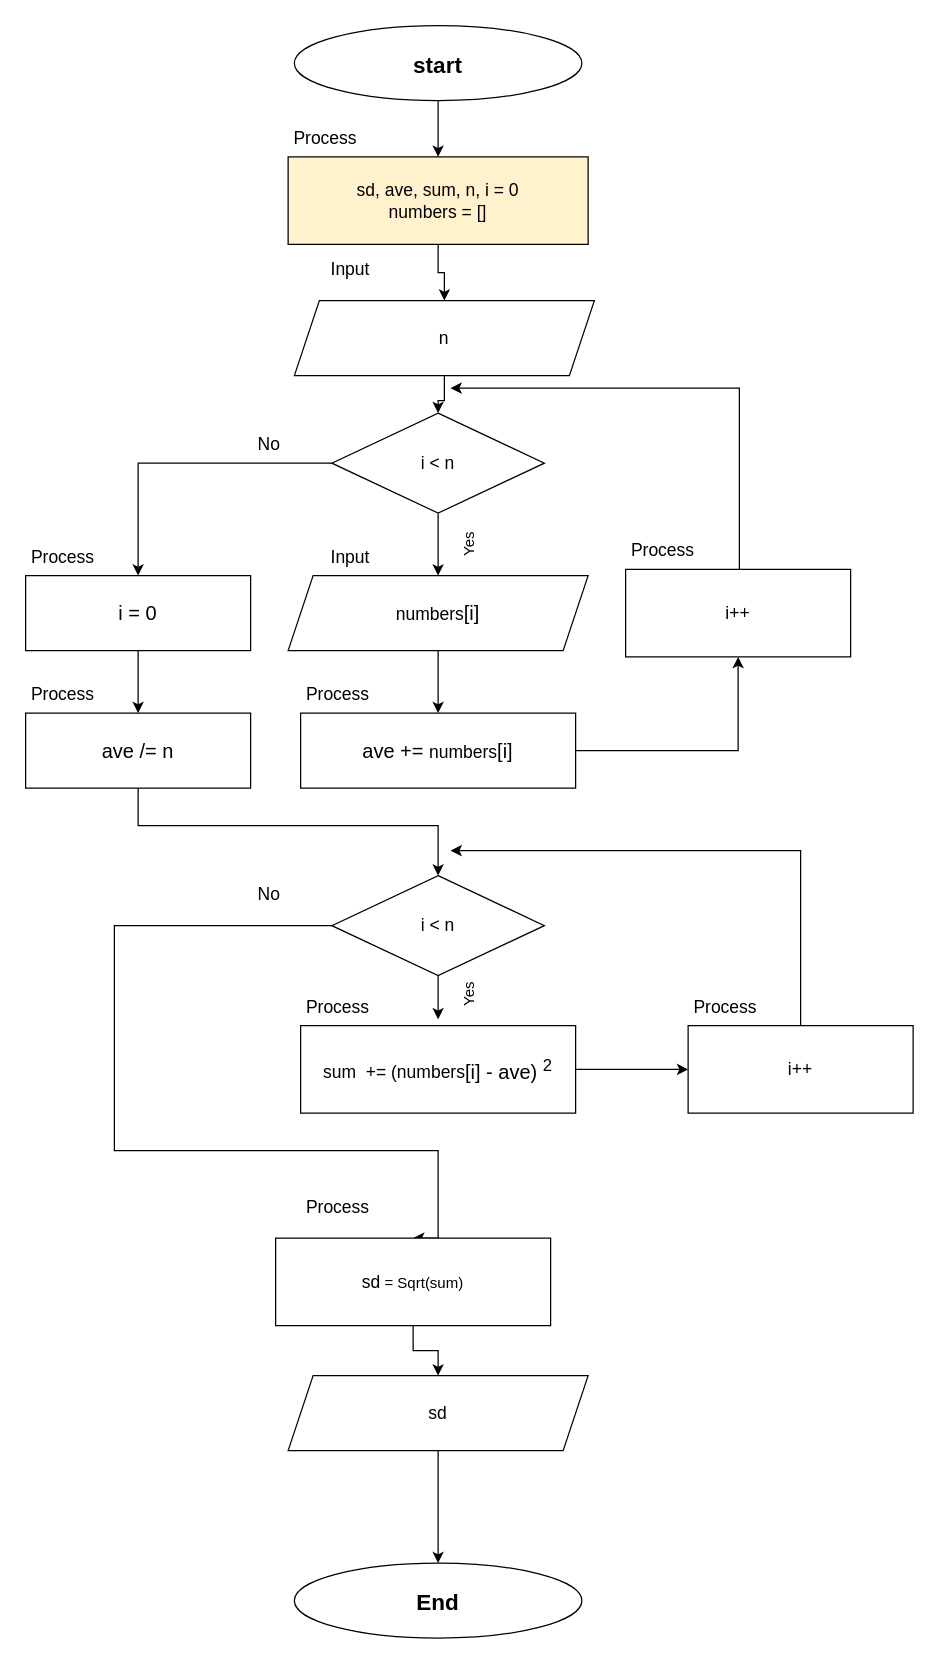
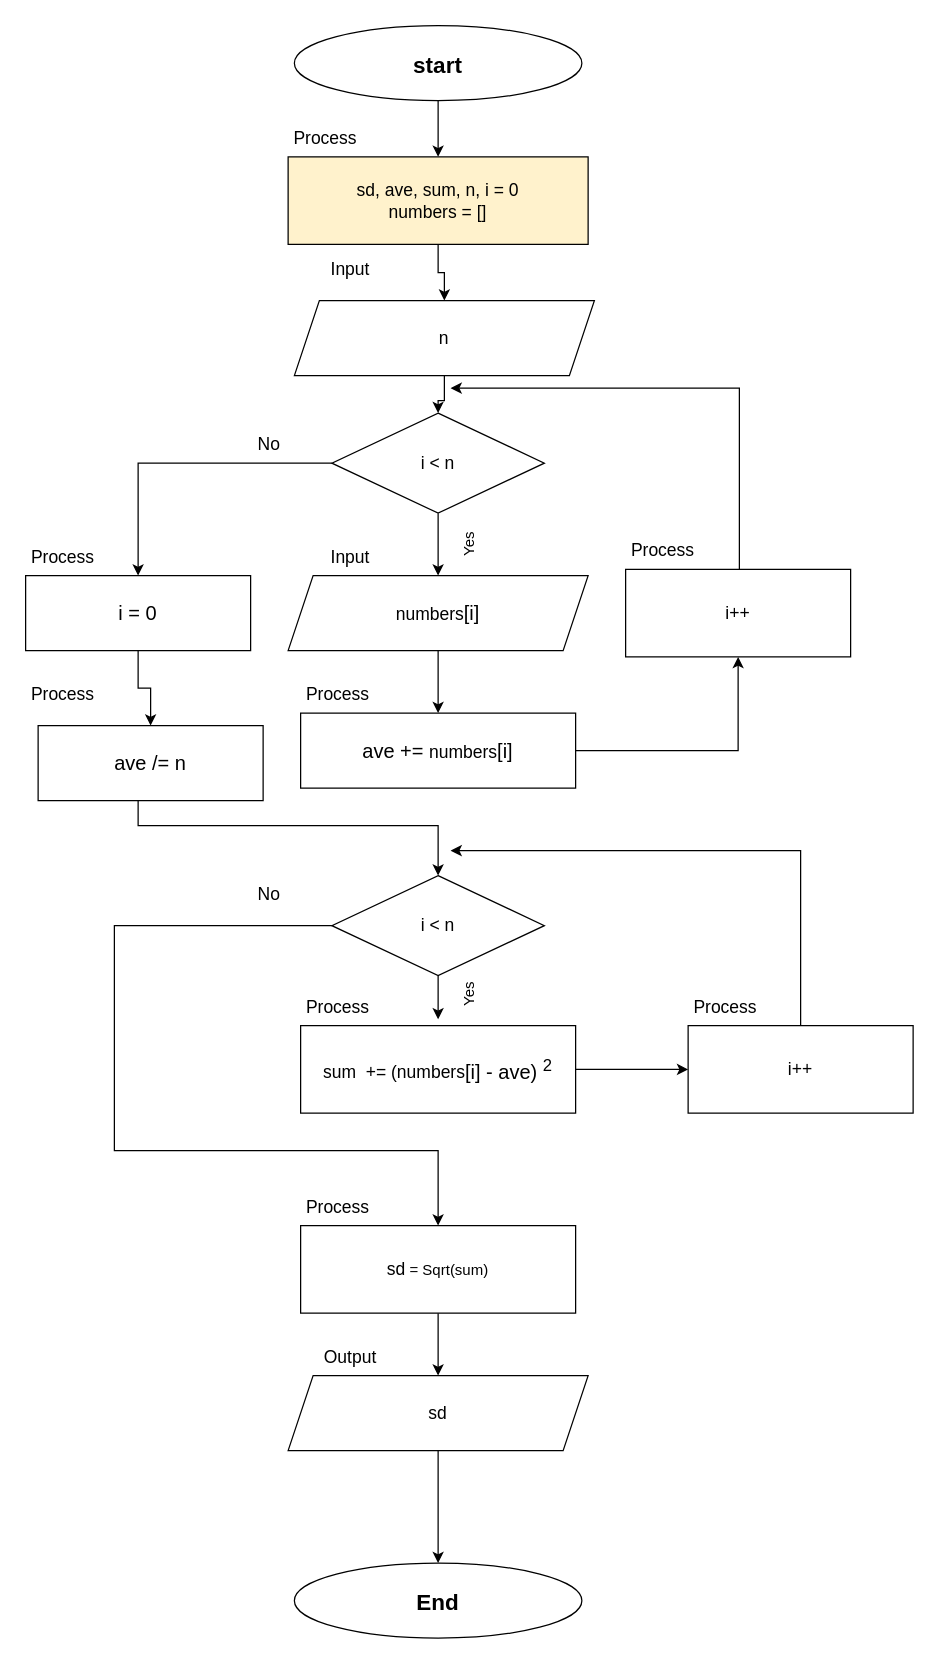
  <mxCell id="0" />
  <mxCell id="1" parent="0" />
  <mxCell id="2" value="" style="edgeStyle=orthogonalEdgeStyle;rounded=0;orthogonalLoop=1;jettySize=auto;html=1;" parent="1" source="3" target="12" edge="1"><mxGeometry relative="1" as="geometry" /></mxCell>
  <mxCell id="3" value="&lt;h1&gt;&lt;font style=&quot;font-size: 18px;&quot;&gt;start&lt;/font&gt;&lt;/h1&gt;" style="ellipse;whiteSpace=wrap;html=1;" parent="1" vertex="1"><mxGeometry x="235" width="230" height="60" as="geometry" y="20" /></mxCell>
  <mxCell id="4" style="edgeStyle=orthogonalEdgeStyle;rounded=0;orthogonalLoop=1;jettySize=auto;html=1;exitX=0.5;exitY=1;exitDx=0;exitDy=0;" parent="1" source="3" target="3" edge="1"><mxGeometry relative="1" as="geometry" /></mxCell>
  <mxCell id="5" value="&lt;font style=&quot;font-size: 14px;&quot;&gt;Input&lt;/font&gt;" style="text;html=1;align=center;verticalAlign=middle;whiteSpace=wrap;rounded=0;" parent="1" vertex="1"><mxGeometry x="250" y="200" width="60" height="30" as="geometry" /></mxCell>
  <mxCell id="6" value="&lt;div&gt;&lt;font style=&quot;font-size: 14px;&quot;&gt;Process&lt;/font&gt;&lt;/div&gt;" style="text;html=1;align=center;verticalAlign=middle;whiteSpace=wrap;rounded=0;" parent="1" vertex="1"><mxGeometry x="230" y="95" width="60" height="30" as="geometry" /></mxCell>
  <mxCell id="7" value="&lt;h1&gt;&lt;font style=&quot;font-size: 18px;&quot;&gt;End&lt;/font&gt;&lt;/h1&gt;" style="ellipse;whiteSpace=wrap;html=1;" parent="1" vertex="1"><mxGeometry x="235" y="1250" width="230" height="60" as="geometry" /></mxCell>
+ <mxCell id="8" value="&lt;font style=&quot;font-size: 14px;&quot;&gt;Output&lt;/font&gt;" style="text;html=1;align=center;verticalAlign=middle;whiteSpace=wrap;rounded=0;" parent="1" vertex="1"><mxGeometry x="250" y="1070" width="60" height="30" as="geometry" /></mxCell>
  <mxCell id="9" value="" style="edgeStyle=orthogonalEdgeStyle;rounded=0;orthogonalLoop=1;jettySize=auto;html=1;" parent="1" source="10" target="15" edge="1"><mxGeometry relative="1" as="geometry" /></mxCell>
  <mxCell id="10" value="&lt;font style=&quot;font-size: 14px;&quot;&gt;n&lt;/font&gt;" style="shape=parallelogram;perimeter=parallelogramPerimeter;whiteSpace=wrap;html=1;fixedSize=1;" parent="1" vertex="1"><mxGeometry x="235" y="240" width="240" height="60" as="geometry" /></mxCell>
  <mxCell id="11" value="" style="edgeStyle=orthogonalEdgeStyle;rounded=0;orthogonalLoop=1;jettySize=auto;html=1;" parent="1" source="12" target="10" edge="1"><mxGeometry relative="1" as="geometry" /></mxCell>
  <mxCell id="12" value="&lt;font style=&quot;font-size: 14px;&quot;&gt;sd, ave, sum, n, i = 0&lt;br&gt;numbers = []&lt;br&gt;&lt;/font&gt;" style="rounded=0;whiteSpace=wrap;html=1;fillColor=#fff2cc;" parent="1" vertex="1"><mxGeometry x="230" y="125" width="240" height="70" as="geometry" /></mxCell>
  <mxCell id="13" value="" style="edgeStyle=orthogonalEdgeStyle;rounded=0;orthogonalLoop=1;jettySize=auto;html=1;" edge="1" parent="1" source="15" target="22"><mxGeometry relative="1" as="geometry" /></mxCell>
  <mxCell id="14" value="" style="edgeStyle=orthogonalEdgeStyle;rounded=0;orthogonalLoop=1;jettySize=auto;html=1;entryX=0.5;entryY=0;entryDx=0;entryDy=0;" edge="1" parent="1" source="15" target="31"><mxGeometry relative="1" as="geometry"><mxPoint x="160" y="370" as="targetPoint" /></mxGeometry></mxCell>
  <mxCell id="15" value="&lt;font style=&quot;font-size: 14px;&quot;&gt;i &amp;lt; n&lt;/font&gt;" style="rhombus;whiteSpace=wrap;html=1;" parent="1" vertex="1"><mxGeometry x="265" y="330" width="170" height="80" as="geometry" /></mxCell>
  <mxCell id="16" value="&lt;font style=&quot;font-size: 14px;&quot;&gt;No&lt;/font&gt;" style="text;html=1;align=center;verticalAlign=middle;whiteSpace=wrap;rounded=0;" parent="1" vertex="1"><mxGeometry x="185" y="700" width="60" height="30" as="geometry" /></mxCell>
  <mxCell id="17" value="Yes" style="text;html=1;align=center;verticalAlign=middle;whiteSpace=wrap;rounded=0;rotation=270;" parent="1" vertex="1"><mxGeometry x="360" y="420" width="30" height="30" as="geometry" /></mxCell>
  <mxCell id="18" value="" style="edgeStyle=orthogonalEdgeStyle;rounded=0;orthogonalLoop=1;jettySize=auto;html=1;" edge="1" parent="1" source="19"><mxGeometry relative="1" as="geometry"><mxPoint x="360" y="310" as="targetPoint" /><Array as="points"><mxPoint x="591" y="310" /></Array></mxGeometry></mxCell>
  <mxCell id="19" value="&lt;font style=&quot;font-size: 14px;&quot;&gt;i++&lt;/font&gt;" style="rounded=0;whiteSpace=wrap;html=1;" parent="1" vertex="1"><mxGeometry x="500" y="455" width="180" height="70" as="geometry" /></mxCell>
  <mxCell id="20" value="&lt;div&gt;&lt;font style=&quot;font-size: 14px;&quot;&gt;Process&lt;/font&gt;&lt;/div&gt;" style="text;html=1;align=center;verticalAlign=middle;whiteSpace=wrap;rounded=0;" parent="1" vertex="1"><mxGeometry x="20" y="430" width="60" height="30" as="geometry" /></mxCell>
  <mxCell id="21" value="" style="edgeStyle=orthogonalEdgeStyle;rounded=0;orthogonalLoop=1;jettySize=auto;html=1;" edge="1" parent="1" source="22" target="24"><mxGeometry relative="1" as="geometry" /></mxCell>
  <mxCell id="22" value="&lt;font size=&quot;3&quot;&gt;&lt;/font&gt;&lt;font style=&quot;font-size: 14px;&quot;&gt;numbers&lt;/font&gt;&lt;font size=&quot;3&quot;&gt;[i]&lt;/font&gt;" style="shape=parallelogram;perimeter=parallelogramPerimeter;whiteSpace=wrap;html=1;fixedSize=1;" vertex="1" parent="1"><mxGeometry x="230" y="460" width="240" height="60" as="geometry" /></mxCell>
  <mxCell id="23" value="" style="edgeStyle=orthogonalEdgeStyle;rounded=0;orthogonalLoop=1;jettySize=auto;html=1;entryX=0.5;entryY=1;entryDx=0;entryDy=0;" edge="1" parent="1" source="24" target="19"><mxGeometry relative="1" as="geometry"><mxPoint x="540" y="605" as="targetPoint" /></mxGeometry></mxCell>
  <mxCell id="24" value="&lt;font size=&quot;3&quot;&gt;ave += &lt;/font&gt;&lt;font style=&quot;font-size: 14px;&quot;&gt;numbers&lt;/font&gt;&lt;font size=&quot;3&quot;&gt;[i]&lt;br&gt;&lt;/font&gt;" style="rounded=0;whiteSpace=wrap;html=1;" vertex="1" parent="1"><mxGeometry x="240" y="570" width="220" height="60" as="geometry" /></mxCell>
  <mxCell id="25" value="" style="edgeStyle=orthogonalEdgeStyle;rounded=0;orthogonalLoop=1;jettySize=auto;html=1;" edge="1" parent="1" source="26" target="35"><mxGeometry relative="1" as="geometry" /></mxCell>
  <mxCell id="26" value="&lt;font style=&quot;font-size: 14px;&quot;&gt;sum&amp;nbsp; += &lt;/font&gt;&lt;font style=&quot;font-size: 14px;&quot;&gt;(numbers&lt;/font&gt;&lt;font size=&quot;3&quot;&gt;[i] - ave) &lt;sup&gt;2&lt;br&gt;&lt;/sup&gt;&lt;/font&gt;" style="rounded=0;whiteSpace=wrap;html=1;" vertex="1" parent="1"><mxGeometry x="240" y="820" width="220" height="70" as="geometry" /></mxCell>
  <mxCell id="27" value="" style="edgeStyle=orthogonalEdgeStyle;rounded=0;orthogonalLoop=1;jettySize=auto;html=1;" edge="1" parent="1" source="29"><mxGeometry relative="1" as="geometry"><mxPoint x="350" y="815" as="targetPoint" /></mxGeometry></mxCell>
  <mxCell id="28" value="" style="edgeStyle=orthogonalEdgeStyle;rounded=0;orthogonalLoop=1;jettySize=auto;html=1;entryX=0.5;entryY=0;entryDx=0;entryDy=0;" edge="1" parent="1" source="29" target="37"><mxGeometry relative="1" as="geometry"><mxPoint x="350" y="950" as="targetPoint" /><Array as="points"><mxPoint x="91" y="740" /><mxPoint x="91" y="920" /><mxPoint x="350" y="920" /></Array></mxGeometry></mxCell>
  <mxCell id="29" value="&lt;font style=&quot;font-size: 14px;&quot;&gt;i &amp;lt; n&lt;/font&gt;" style="rhombus;whiteSpace=wrap;html=1;" vertex="1" parent="1"><mxGeometry x="265" y="700" width="170" height="80" as="geometry" /></mxCell>
  <mxCell id="30" value="" style="edgeStyle=orthogonalEdgeStyle;rounded=0;orthogonalLoop=1;jettySize=auto;html=1;" edge="1" parent="1" source="31" target="33"><mxGeometry relative="1" as="geometry" /></mxCell>
  <mxCell id="31" value="&lt;font size=&quot;3&quot;&gt;i = 0&lt;br&gt;&lt;/font&gt;" style="rounded=0;whiteSpace=wrap;html=1;" vertex="1" parent="1"><mxGeometry x="20" y="460" width="180" height="60" as="geometry" /></mxCell>
  <mxCell id="32" value="" style="edgeStyle=orthogonalEdgeStyle;rounded=0;orthogonalLoop=1;jettySize=auto;html=1;entryX=0.5;entryY=0;entryDx=0;entryDy=0;" edge="1" parent="1" source="33" target="29"><mxGeometry relative="1" as="geometry"><mxPoint x="350" y="680" as="targetPoint" /><Array as="points"><mxPoint x="110" y="660" /><mxPoint x="350" y="660" /></Array></mxGeometry></mxCell>
- <mxCell id="33" value="&lt;font size=&quot;3&quot;&gt;ave /= n&lt;br&gt;&lt;/font&gt;" style="rounded=0;whiteSpace=wrap;html=1;" vertex="1" parent="1"><mxGeometry x="20" y="570" width="180" height="60" as="geometry" /></mxCell>
+ <mxCell id="33" value="&lt;font size=&quot;3&quot;&gt;ave /= n&lt;br&gt;&lt;/font&gt;" style="rounded=0;whiteSpace=wrap;html=1;" vertex="1" parent="1"><mxGeometry x="30" y="580" width="180" height="60" as="geometry" /></mxCell>
  <mxCell id="34" value="" style="edgeStyle=orthogonalEdgeStyle;rounded=0;orthogonalLoop=1;jettySize=auto;html=1;" edge="1" parent="1" source="35"><mxGeometry relative="1" as="geometry"><mxPoint x="360" y="680" as="targetPoint" /><Array as="points"><mxPoint x="640" y="680" /></Array></mxGeometry></mxCell>
  <mxCell id="35" value="&lt;font style=&quot;font-size: 14px;&quot;&gt;i++&lt;/font&gt;" style="rounded=0;whiteSpace=wrap;html=1;" vertex="1" parent="1"><mxGeometry x="550" y="820" width="180" height="70" as="geometry" /></mxCell>
  <mxCell id="36" value="" style="edgeStyle=orthogonalEdgeStyle;rounded=0;orthogonalLoop=1;jettySize=auto;html=1;" edge="1" parent="1" source="37" target="39"><mxGeometry relative="1" as="geometry" /></mxCell>
- <mxCell id="37" value="&lt;font style=&quot;font-size: 14px;&quot;&gt;sd&lt;/font&gt; = Sqrt(sum)" style="rounded=0;whiteSpace=wrap;html=1;" vertex="1" parent="1"><mxGeometry x="220" y="990" width="220" height="70" as="geometry" /></mxCell>
+ <mxCell id="37" value="&lt;font style=&quot;font-size: 14px;&quot;&gt;sd&lt;/font&gt; = Sqrt(sum)" style="rounded=0;whiteSpace=wrap;html=1;" vertex="1" parent="1"><mxGeometry x="240" y="980" width="220" height="70" as="geometry" /></mxCell>
  <mxCell id="38" value="" style="edgeStyle=orthogonalEdgeStyle;rounded=0;orthogonalLoop=1;jettySize=auto;html=1;" edge="1" parent="1" source="39" target="7"><mxGeometry relative="1" as="geometry" /></mxCell>
  <mxCell id="39" value="&lt;font style=&quot;font-size: 14px;&quot;&gt;sd&lt;/font&gt;" style="shape=parallelogram;perimeter=parallelogramPerimeter;whiteSpace=wrap;html=1;fixedSize=1;" vertex="1" parent="1"><mxGeometry x="230" y="1100" width="240" height="60" as="geometry" /></mxCell>
  <mxCell id="40" value="Yes" style="text;html=1;align=center;verticalAlign=middle;whiteSpace=wrap;rounded=0;rotation=270;" vertex="1" parent="1"><mxGeometry x="360" y="780" width="30" height="30" as="geometry" /></mxCell>
  <mxCell id="41" value="&lt;font style=&quot;font-size: 14px;&quot;&gt;No&lt;/font&gt;" style="text;html=1;align=center;verticalAlign=middle;whiteSpace=wrap;rounded=0;" vertex="1" parent="1"><mxGeometry x="185" y="340" width="60" height="30" as="geometry" /></mxCell>
  <mxCell id="42" value="&lt;font style=&quot;font-size: 14px;&quot;&gt;Input&lt;/font&gt;" style="text;html=1;align=center;verticalAlign=middle;whiteSpace=wrap;rounded=0;" vertex="1" parent="1"><mxGeometry x="250" y="430" width="60" height="30" as="geometry" /></mxCell>
  <mxCell id="43" value="&lt;div&gt;&lt;font style=&quot;font-size: 14px;&quot;&gt;Process&lt;/font&gt;&lt;/div&gt;" style="text;html=1;align=center;verticalAlign=middle;whiteSpace=wrap;rounded=0;" vertex="1" parent="1"><mxGeometry x="20" y="540" width="60" height="30" as="geometry" /></mxCell>
  <mxCell id="44" value="&lt;div&gt;&lt;font style=&quot;font-size: 14px;&quot;&gt;Process&lt;/font&gt;&lt;/div&gt;" style="text;html=1;align=center;verticalAlign=middle;whiteSpace=wrap;rounded=0;" vertex="1" parent="1"><mxGeometry x="240" y="540" width="60" height="30" as="geometry" /></mxCell>
  <mxCell id="45" value="&lt;div&gt;&lt;font style=&quot;font-size: 14px;&quot;&gt;Process&lt;/font&gt;&lt;/div&gt;" style="text;html=1;align=center;verticalAlign=middle;whiteSpace=wrap;rounded=0;" vertex="1" parent="1"><mxGeometry x="500" y="425" width="60" height="30" as="geometry" /></mxCell>
  <mxCell id="46" value="&lt;div&gt;&lt;font style=&quot;font-size: 14px;&quot;&gt;Process&lt;/font&gt;&lt;/div&gt;" style="text;html=1;align=center;verticalAlign=middle;whiteSpace=wrap;rounded=0;" vertex="1" parent="1"><mxGeometry x="550" y="790" width="60" height="30" as="geometry" /></mxCell>
  <mxCell id="47" value="&lt;div&gt;&lt;font style=&quot;font-size: 14px;&quot;&gt;Process&lt;/font&gt;&lt;/div&gt;" style="text;html=1;align=center;verticalAlign=middle;whiteSpace=wrap;rounded=0;" vertex="1" parent="1"><mxGeometry x="240" y="790" width="60" height="30" as="geometry" /></mxCell>
  <mxCell id="48" value="&lt;div&gt;&lt;font style=&quot;font-size: 14px;&quot;&gt;Process&lt;/font&gt;&lt;/div&gt;" style="text;html=1;align=center;verticalAlign=middle;whiteSpace=wrap;rounded=0;" vertex="1" parent="1"><mxGeometry x="240" y="950" width="60" height="30" as="geometry" /></mxCell>
